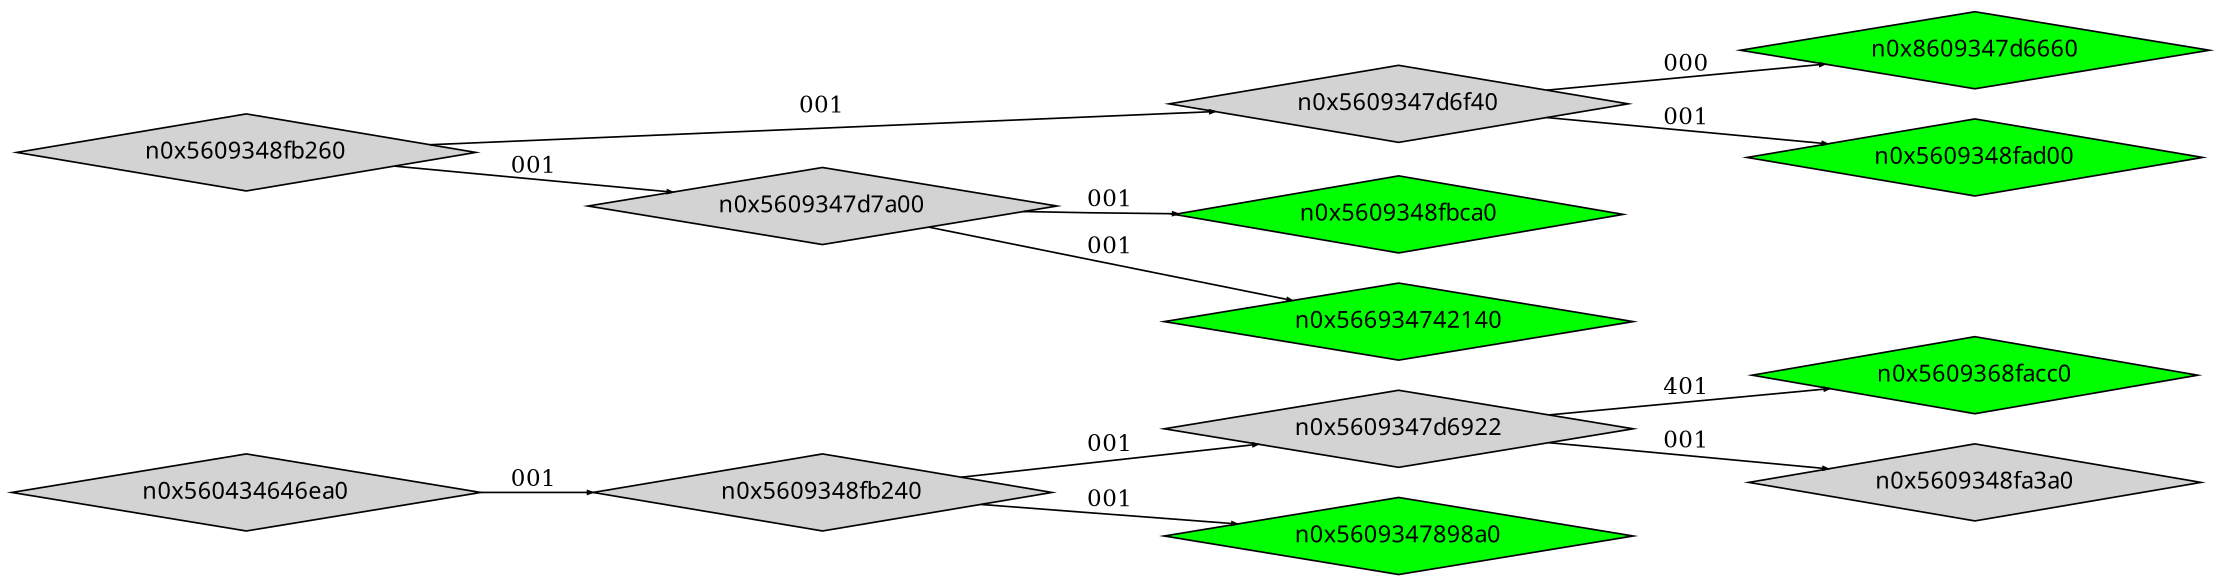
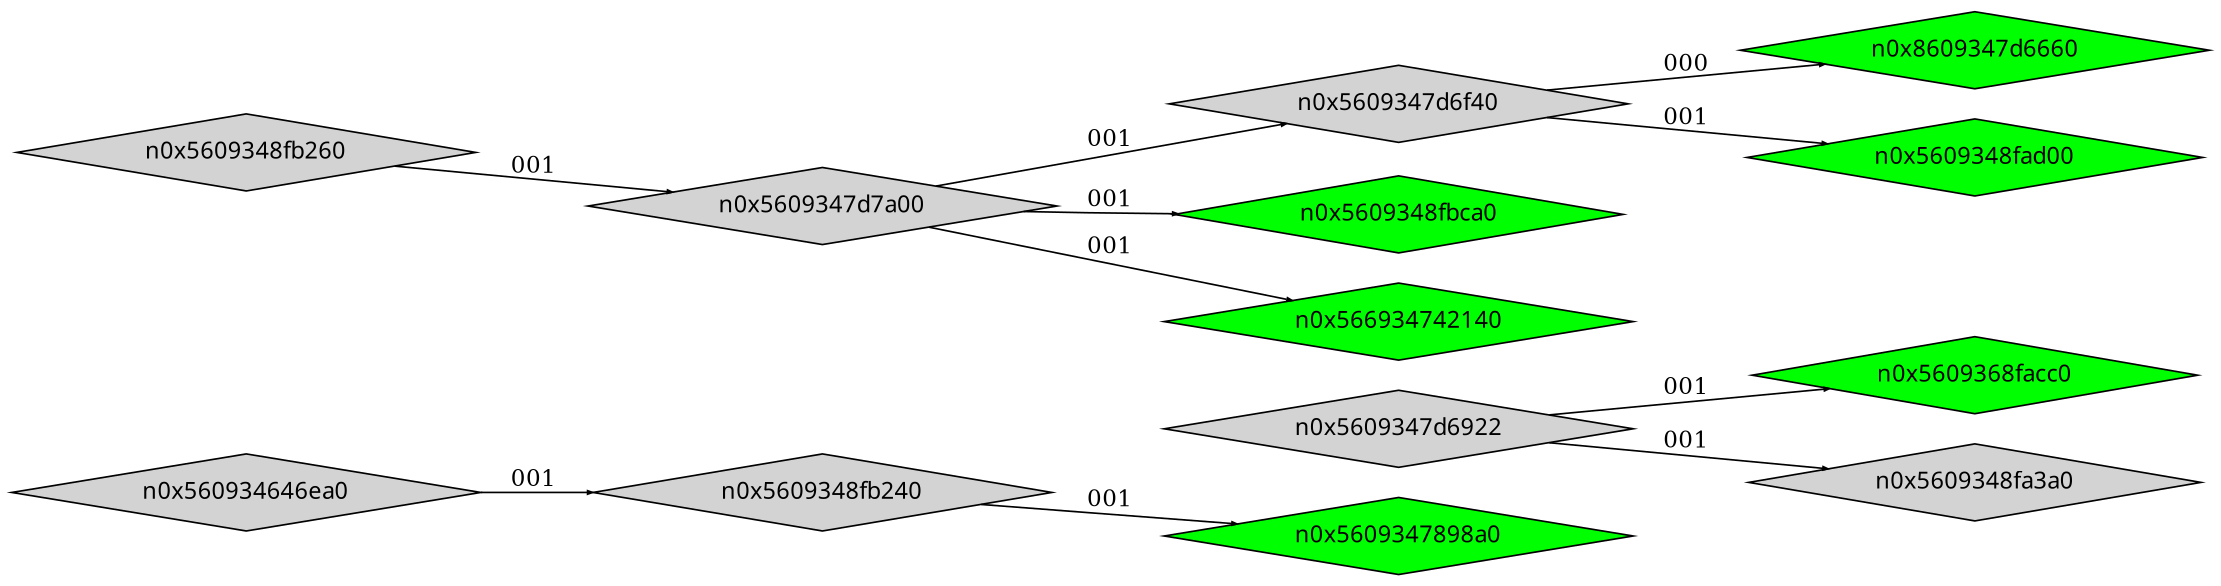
  digraph {
    rankdir=LR
    node [fontname=Terminus shape=diamond style=filled]
    edge [arrowsize=.3]
-   n0x560934646ea0 [height=.1 width=.1 label=n0x560434646ea0]
+   n0x560934646ea0 [height=.1 width=.1]
    n0x5609348fb240 [height=.1 width=.1]
    n0x5609348fb260 [height=.1 width=.1]
    n0x5609347d6f40 [height=.1 width=.1]
    n0x5609347d7a00 [height=.1 width=.1]
    n6 [height=.1 label=n0x5609347d6922 width=.1]
    n0x5609347898a0 [fillcolor=green height=.1 width=.1]
    n8 [fillcolor=green height=.1 label=n0x8609347d6660 width=.1]
    n0x5609348fad00 [fillcolor=green height=.1 width=.1]
    n0x5609348fbca0 [fillcolor=green height=.1 width=.1]
    n11 [fillcolor=green height=.1 label=n0x566934742140 width=.1]
    n12 [fillcolor=green height=.1 label=n0x5609368facc0 width=.1]
    n0x5609348fa3a0 [fillcolor=lightgrey height=.1 width=.1]
    n0x560934646ea0 -> n0x5609348fb240 [label=001]
-   n0x5609348fb240 -> n6 [label=001]
    n0x5609348fb240 -> n0x5609347898a0 [label=001]
-   n0x5609348fb260 -> n0x5609347d6f40 [label=001]
+   n0x5609347d7a00 -> n0x5609347d6f40 [label=001]
    n0x5609348fb260 -> n0x5609347d7a00 [label=001]
    n0x5609347d6f40 -> n8 [label=000]
    n0x5609347d6f40 -> n0x5609348fad00 [label=001]
    n0x5609347d7a00 -> n0x5609348fbca0 [label=001]
    n0x5609347d7a00 -> n11 [label=001]
-   n6 -> n12 [label=401]
+   n6 -> n12 [label=001]
    n6 -> n0x5609348fa3a0 [label=001]
  }
